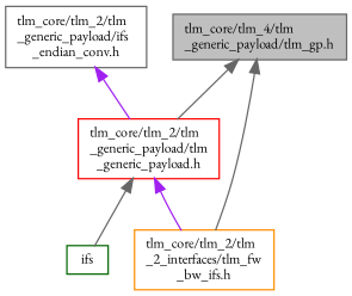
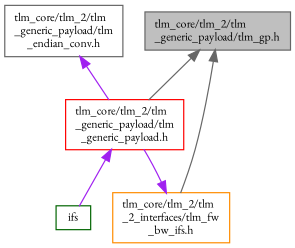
  digraph {
    fontname="EB Garamond"
    node [color=gray40 fillcolor=white fontname="EB Garamond" fontsize=10 shape=record style=filled]
    edge [color=purple dir=back fontname="EB Garamond" fontsize=10 labelfontname=FreeSans labelfontsize=10 style=solid]
-   n1 [fillcolor=grey75 fontcolor=black height=0.2 label="tlm_core/tlm_4/tlm\l_generic_payload/tlm_gp.h" width=0.4]
+   n1 [fillcolor=grey75 fontcolor=black height=0.2 label="tlm_core/tlm_2/tlm\l_generic_payload/tlm_gp.h" width=0.4]
    n2 [color=red height=0.2 label="tlm_core/tlm_2/tlm\l_generic_payload/tlm\l_generic_payload.h" width=0.4]
    n3 [color=darkorange height=0.2 label="tlm_core/tlm_2/tlm\l_2_interfaces/tlm_fw\l_bw_ifs.h" width=0.4]
    n4 [color=darkgreen height=0.2 label=ifs width=0.4]
-   n5 [height=0.2 label="tlm_core/tlm_2/tlm\l_generic_payload/ifs\l_endian_conv.h" width=0.4]
+   n5 [height=0.2 label="tlm_core/tlm_2/tlm\l_generic_payload/tlm\l_endian_conv.h" width=0.4]
    n1 -> n2 [color=gray40]
    n1 -> n3 [color=gray40]
-   n2 -> n3
-   n2 -> n4 [color=gray40]
+   n3 -> n2
+   n2 -> n4
    n5 -> n2
  }
